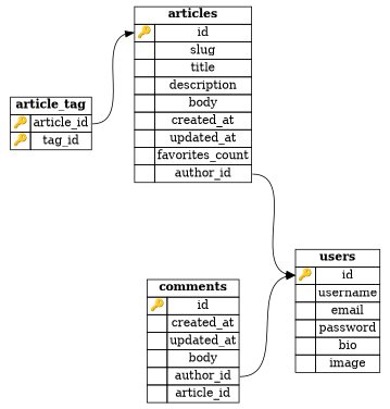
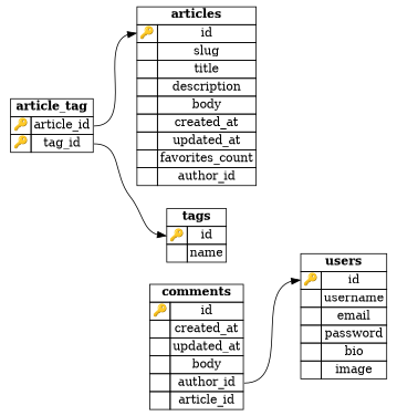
  digraph {
    rankdir=LR
    node [shape=none]
    edge [headport="id_to:w" tailport="author_id_from:e"]
    n1 [label=<             <TABLE BORDER="0" CELLSPACING="0" CELLBORDER="1">                 <TR>                     <TD COLSPAN="2"><B>article_tag</B></TD>                 </TR>                              <TR>                     <TD PORT="article_id_to">🔑</TD>                     <TD PORT="article_id_from">article_id</TD>                 </TR>                               <TR>                     <TD PORT="tag_id_to">🔑</TD>                     <TD PORT="tag_id_from">tag_id</TD>                 </TR>                          </TABLE>         >]
    n2 [label=<             <TABLE BORDER="0" CELLSPACING="0" CELLBORDER="1">                 <TR>                     <TD COLSPAN="2"><B>articles</B></TD>                 </TR>                              <TR>                     <TD PORT="id_to">🔑</TD>                     <TD PORT="id_from">id</TD>                 </TR>                               <TR>                     <TD PORT="slug_to">&nbsp;</TD>                     <TD PORT="slug_from">slug</TD>                 </TR>                               <TR>                     <TD PORT="title_to">&nbsp;</TD>                     <TD PORT="title_from">title</TD>                 </TR>                               <TR>                     <TD PORT="description_to">&nbsp;</TD>                     <TD PORT="description_from">description</TD>                 </TR>                               <TR>                     <TD PORT="body_to">&nbsp;</TD>                     <TD PORT="body_from">body</TD>                 </TR>                               <TR>                     <TD PORT="created_at_to">&nbsp;</TD>                     <TD PORT="created_at_from">created_at</TD>                 </TR>                               <TR>                     <TD PORT="updated_at_to">&nbsp;</TD>                     <TD PORT="updated_at_from">updated_at</TD>                 </TR>                               <TR>                     <TD PORT="favorites_count_to">&nbsp;</TD>                     <TD PORT="favorites_count_from">favorites_count</TD>                 </TR>                               <TR>                     <TD PORT="author_id_to">&nbsp;</TD>                     <TD PORT="author_id_from">author_id</TD>                 </TR>                          </TABLE>         >]
+   n3 [label=<             <TABLE BORDER="0" CELLSPACING="0" CELLBORDER="1">                 <TR>                     <TD COLSPAN="2"><B>tags</B></TD>                 </TR>                              <TR>                     <TD PORT="id_to">🔑</TD>                     <TD PORT="id_from">id</TD>                 </TR>                               <TR>                     <TD PORT="name_to">&nbsp;</TD>                     <TD PORT="name_from">name</TD>                 </TR>                          </TABLE>         >]
    n4 [label=<             <TABLE BORDER="0" CELLSPACING="0" CELLBORDER="1">                 <TR>                     <TD COLSPAN="2"><B>users</B></TD>                 </TR>                              <TR>                     <TD PORT="id_to">🔑</TD>                     <TD PORT="id_from">id</TD>                 </TR>                               <TR>                     <TD PORT="username_to">&nbsp;</TD>                     <TD PORT="username_from">username</TD>                 </TR>                               <TR>                     <TD PORT="email_to">&nbsp;</TD>                     <TD PORT="email_from">email</TD>                 </TR>                               <TR>                     <TD PORT="password_to">&nbsp;</TD>                     <TD PORT="password_from">password</TD>                 </TR>                               <TR>                     <TD PORT="bio_to">&nbsp;</TD>                     <TD PORT="bio_from">bio</TD>                 </TR>                               <TR>                     <TD PORT="image_to">&nbsp;</TD>                     <TD PORT="image_from">image</TD>                 </TR>                          </TABLE>         >]
    n5 [label=<             <TABLE BORDER="0" CELLSPACING="0" CELLBORDER="1">                 <TR>                     <TD COLSPAN="2"><B>comments</B></TD>                 </TR>                              <TR>                     <TD PORT="id_to">🔑</TD>                     <TD PORT="id_from">id</TD>                 </TR>                               <TR>                     <TD PORT="created_at_to">&nbsp;</TD>                     <TD PORT="created_at_from">created_at</TD>                 </TR>                               <TR>                     <TD PORT="updated_at_to">&nbsp;</TD>                     <TD PORT="updated_at_from">updated_at</TD>                 </TR>                               <TR>                     <TD PORT="body_to">&nbsp;</TD>                     <TD PORT="body_from">body</TD>                 </TR>                               <TR>                     <TD PORT="author_id_to">&nbsp;</TD>                     <TD PORT="author_id_from">author_id</TD>                 </TR>                               <TR>                     <TD PORT="article_id_to">&nbsp;</TD>                     <TD PORT="article_id_from">article_id</TD>                 </TR>                          </TABLE>         >]
    n1 -> n2 [tailport="article_id_from:e"]
-   n2 -> n4
+   n1 -> n3 [tailport="tag_id_from:e"]
    n5 -> n4
  }
